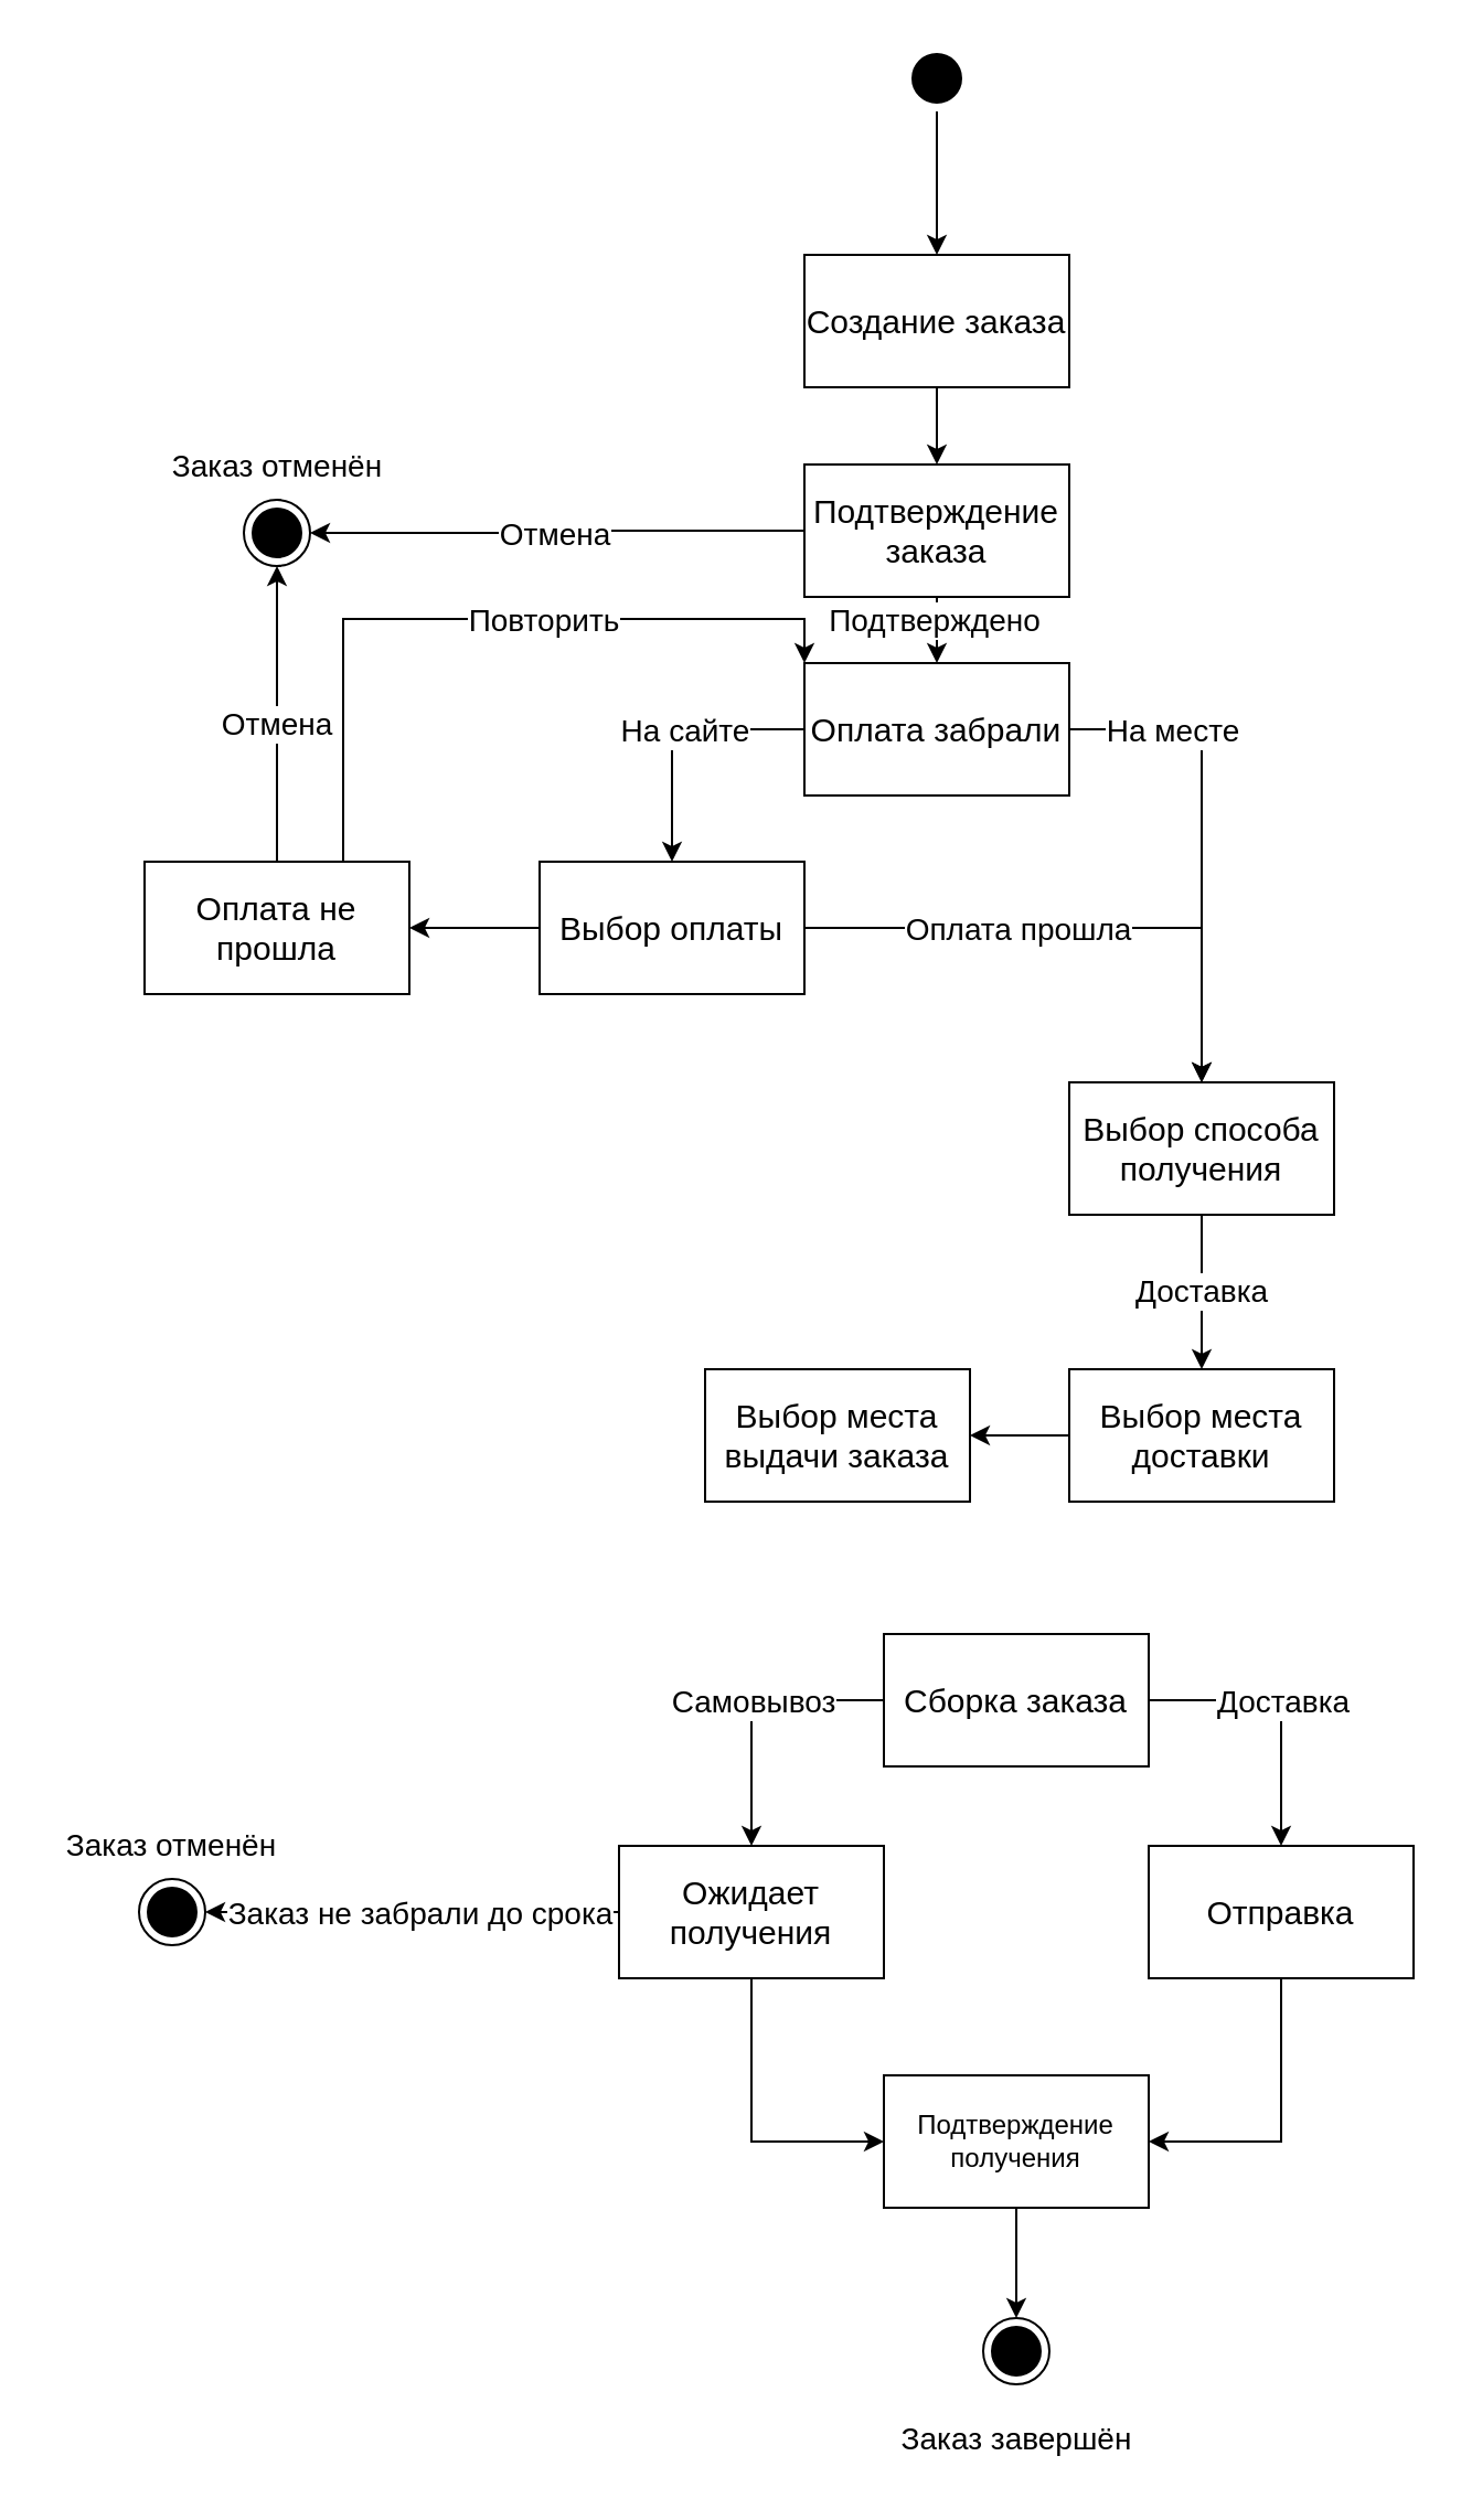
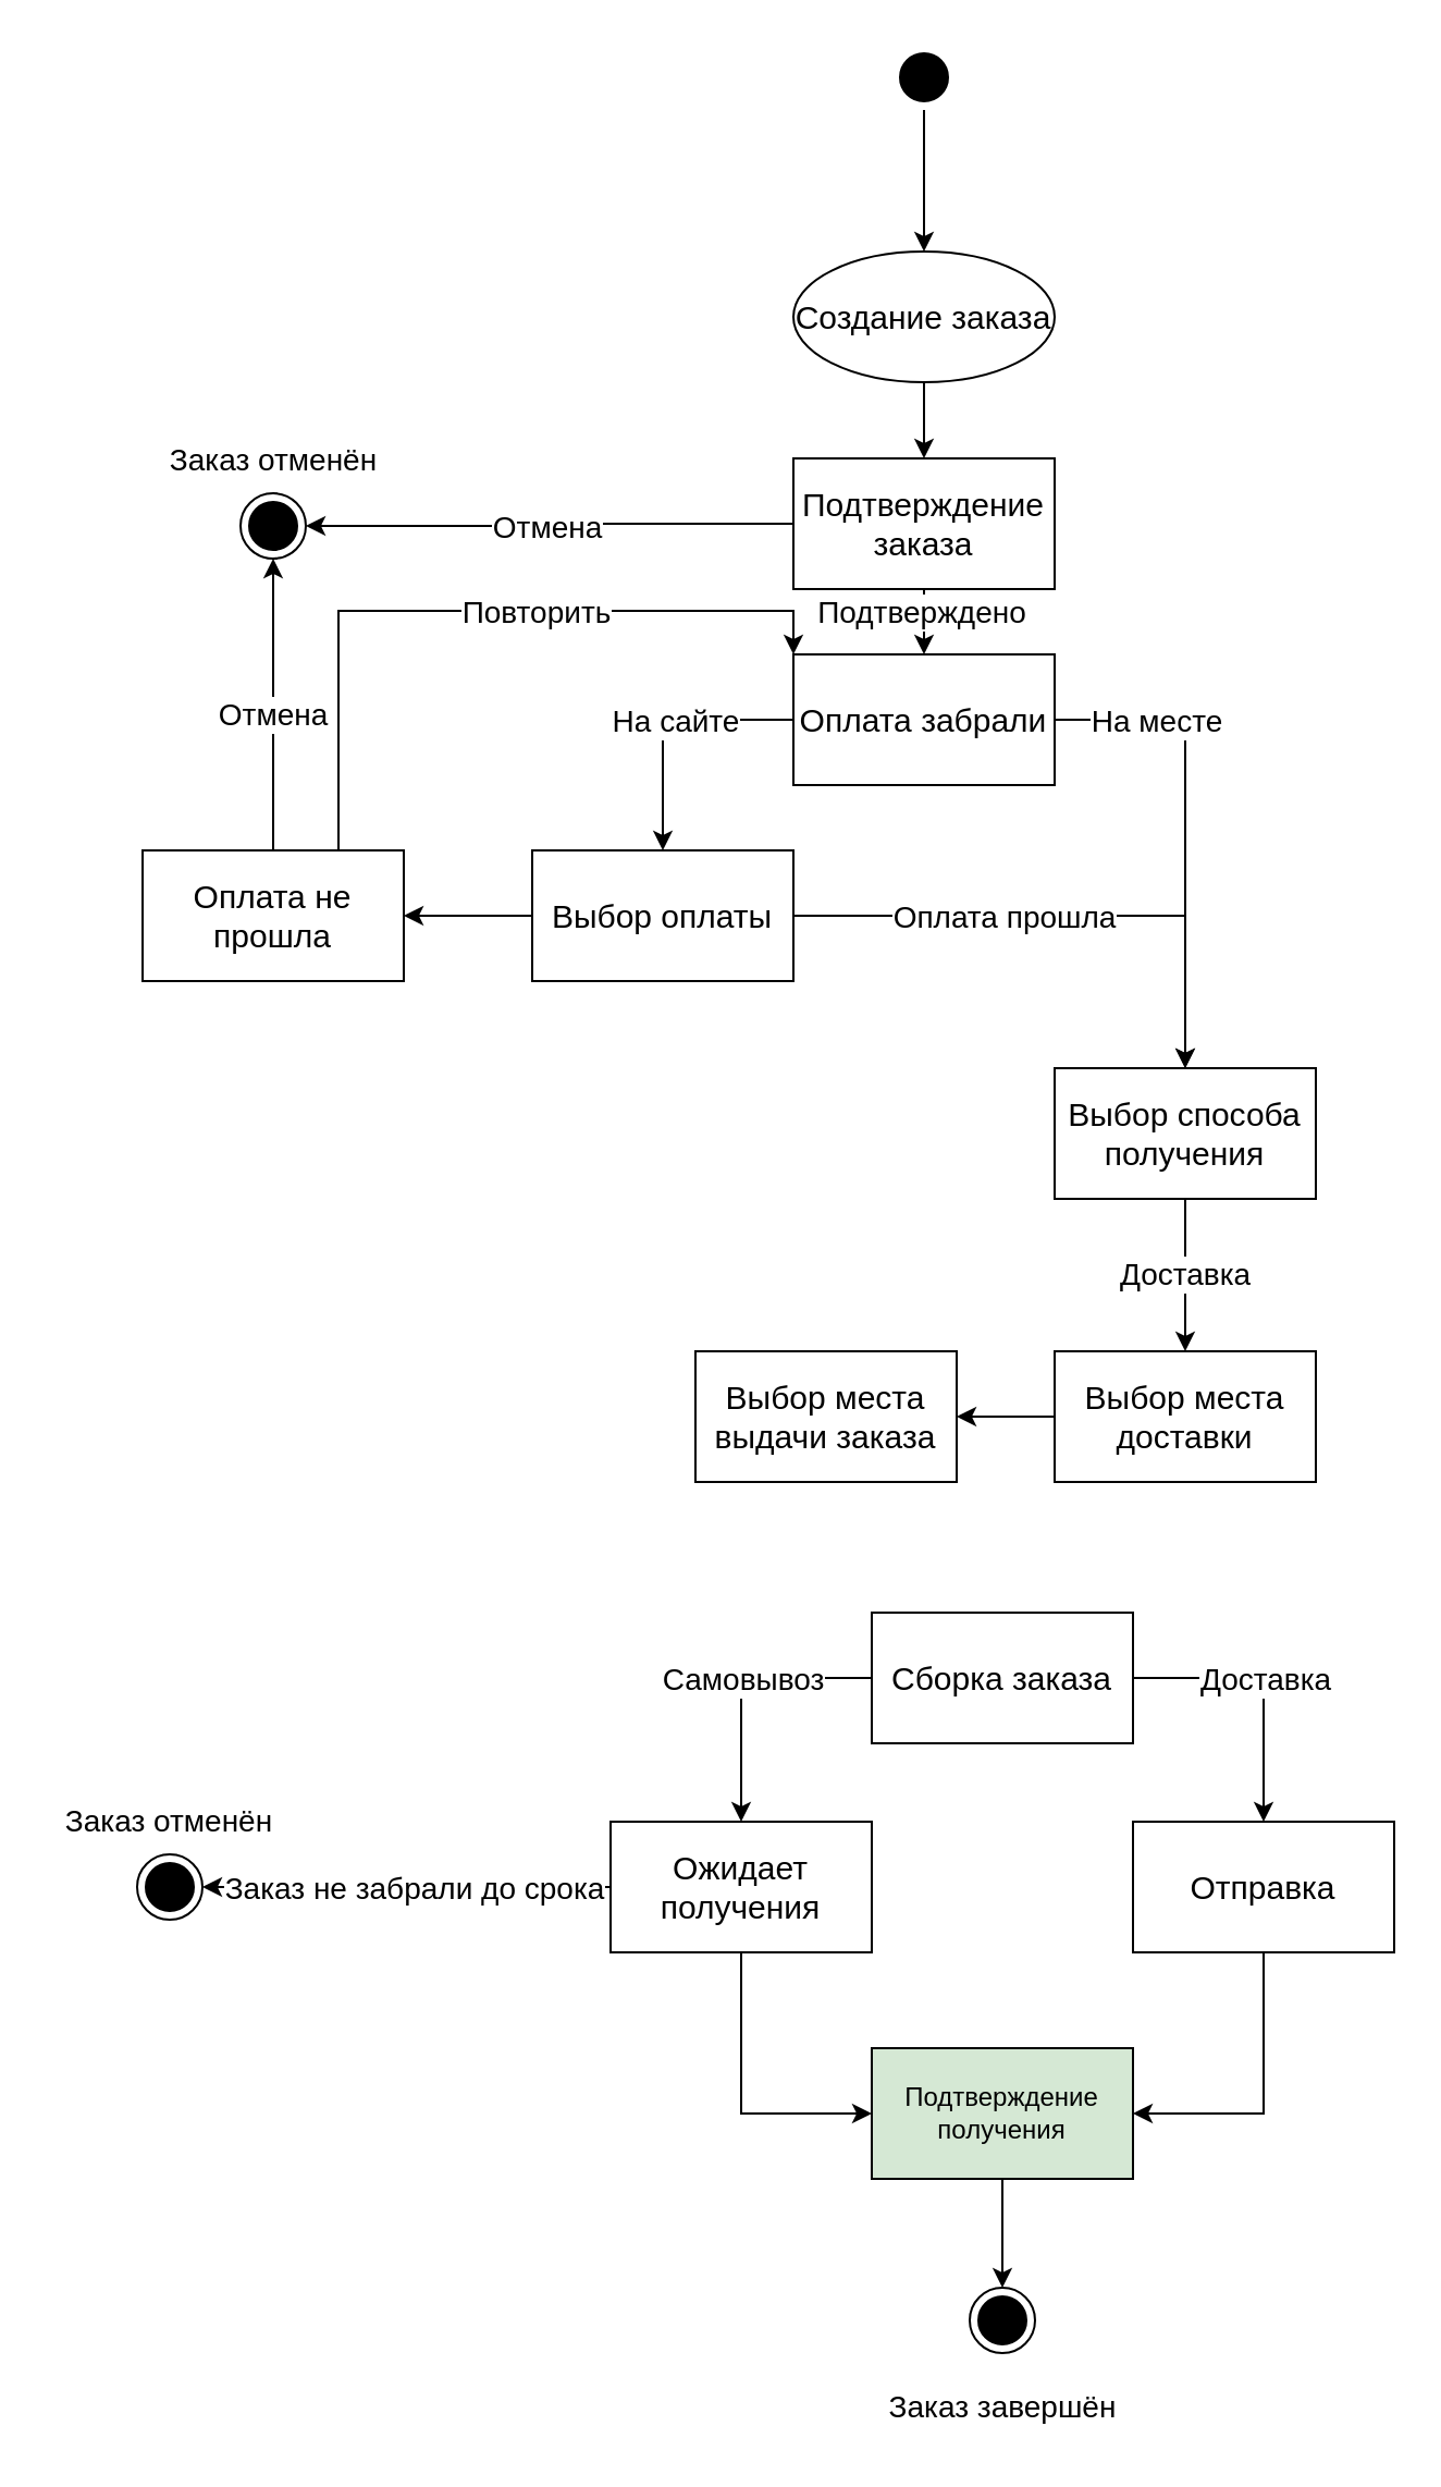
  <mxCell id="0" />
  <mxCell id="1" parent="0" />
  <mxCell id="2" value="" style="edgeStyle=orthogonalEdgeStyle;rounded=0;orthogonalLoop=1;jettySize=auto;html=1;" parent="1" source="3" target="6" edge="1"><mxGeometry relative="1" as="geometry" /></mxCell>
  <mxCell id="3" value="" style="ellipse;html=1;shape=startState;fillColor=#000000;strokeColor=default;" parent="1" vertex="1"><mxGeometry x="409" y="20" width="30" height="30" as="geometry" /></mxCell>
  <mxCell id="4" value="" style="ellipse;html=1;shape=endState;fillColor=#000000;strokeColor=#000000;" parent="1" vertex="1"><mxGeometry x="445" y="1050" width="30" height="30" as="geometry" /></mxCell>
  <mxCell id="5" value="" style="edgeStyle=orthogonalEdgeStyle;rounded=0;orthogonalLoop=1;jettySize=auto;html=1;" parent="1" source="6" target="11" edge="1"><mxGeometry relative="1" as="geometry" /></mxCell>
- <mxCell id="6" value="Создание заказа" style="whiteSpace=wrap;html=1;fillColor=none;fontSize=15;" parent="1" vertex="1"><mxGeometry x="364" y="115" width="120" height="60" as="geometry" /></mxCell>
+ <mxCell id="6" value="Создание заказа" style="ellipse;whiteSpace=wrap;html=1;fillColor=none;fontSize=15;" parent="1" vertex="1"><mxGeometry x="364" y="115" width="120" height="60" as="geometry" /></mxCell>
  <mxCell id="7" style="edgeStyle=orthogonalEdgeStyle;rounded=0;orthogonalLoop=1;jettySize=auto;html=1;entryX=1;entryY=0.5;entryDx=0;entryDy=0;" parent="1" source="11" target="12" edge="1"><mxGeometry relative="1" as="geometry" /></mxCell>
  <mxCell id="8" value="Отмена" style="edgeLabel;html=1;align=center;verticalAlign=middle;resizable=0;points=[];fontSize=14;" parent="7" vertex="1" connectable="0"><mxGeometry x="0.021" y="2" relative="1" as="geometry"><mxPoint y="-2" as="offset" /></mxGeometry></mxCell>
  <mxCell id="9" value="" style="edgeStyle=orthogonalEdgeStyle;rounded=0;orthogonalLoop=1;jettySize=auto;html=1;" parent="1" source="11" target="18" edge="1"><mxGeometry relative="1" as="geometry" /></mxCell>
  <mxCell id="10" value="Подтверждено" style="edgeLabel;html=1;align=center;verticalAlign=middle;resizable=0;points=[];fontSize=14;" parent="9" vertex="1" connectable="0"><mxGeometry x="0.4" y="1" relative="1" as="geometry"><mxPoint x="-3" y="-5" as="offset" /></mxGeometry></mxCell>
  <mxCell id="11" value="Подтверждение заказа" style="whiteSpace=wrap;html=1;fontSize=15;fillColor=none;" parent="1" vertex="1"><mxGeometry x="364" y="210" width="120" height="60" as="geometry" /></mxCell>
  <mxCell id="12" value="" style="ellipse;html=1;shape=endState;fillColor=#000000;strokeColor=#000000;" parent="1" vertex="1"><mxGeometry x="110" y="226" width="30" height="30" as="geometry" /></mxCell>
  <mxCell id="13" value="Заказ отменён" style="text;html=1;align=center;verticalAlign=middle;whiteSpace=wrap;rounded=0;fontSize=14;" parent="1" vertex="1"><mxGeometry x="67.5" y="196" width="115" height="30" as="geometry" /></mxCell>
  <mxCell id="14" value="" style="edgeStyle=orthogonalEdgeStyle;rounded=0;orthogonalLoop=1;jettySize=auto;html=1;" parent="1" source="18" target="22" edge="1"><mxGeometry relative="1" as="geometry"><Array as="points"><mxPoint x="304" y="330" /></Array></mxGeometry></mxCell>
  <mxCell id="15" value="На сайте" style="edgeLabel;html=1;align=center;verticalAlign=middle;resizable=0;points=[];fontSize=14;" parent="14" vertex="1" connectable="0"><mxGeometry x="-0.083" y="4" relative="1" as="geometry"><mxPoint y="-4" as="offset" /></mxGeometry></mxCell>
  <mxCell id="16" style="edgeStyle=orthogonalEdgeStyle;rounded=0;orthogonalLoop=1;jettySize=auto;html=1;entryX=0.5;entryY=0;entryDx=0;entryDy=0;" parent="1" source="18" target="25" edge="1"><mxGeometry relative="1" as="geometry"><Array as="points"><mxPoint x="544" y="330" /></Array></mxGeometry></mxCell>
  <mxCell id="17" value="На месте" style="edgeLabel;html=1;align=center;verticalAlign=middle;resizable=0;points=[];fontSize=14;" parent="16" vertex="1" connectable="0"><mxGeometry x="-0.633" y="3" relative="1" as="geometry"><mxPoint x="6" y="3" as="offset" /></mxGeometry></mxCell>
  <mxCell id="18" value="Оплата забрали" style="whiteSpace=wrap;html=1;fontSize=15;fillColor=none;" parent="1" vertex="1"><mxGeometry x="364" y="300" width="120" height="60" as="geometry" /></mxCell>
  <mxCell id="19" value="" style="edgeStyle=orthogonalEdgeStyle;rounded=0;orthogonalLoop=1;jettySize=auto;html=1;" parent="1" source="22" target="30" edge="1"><mxGeometry relative="1" as="geometry" /></mxCell>
  <mxCell id="20" style="edgeStyle=orthogonalEdgeStyle;rounded=0;orthogonalLoop=1;jettySize=auto;html=1;entryX=0.5;entryY=0;entryDx=0;entryDy=0;" parent="1" source="22" target="25" edge="1"><mxGeometry relative="1" as="geometry" /></mxCell>
  <mxCell id="21" value="Оплата прошла" style="edgeLabel;html=1;align=center;verticalAlign=middle;resizable=0;points=[];fontSize=14;" parent="20" vertex="1" connectable="0"><mxGeometry x="-0.112" y="1" relative="1" as="geometry"><mxPoint x="-15" y="1" as="offset" /></mxGeometry></mxCell>
  <mxCell id="22" value="Выбор оплаты" style="whiteSpace=wrap;html=1;fontSize=15;fillColor=none;" parent="1" vertex="1"><mxGeometry x="244" y="390" width="120" height="60" as="geometry" /></mxCell>
  <mxCell id="23" value="" style="edgeStyle=orthogonalEdgeStyle;rounded=0;orthogonalLoop=1;jettySize=auto;html=1;" parent="1" source="25" target="33" edge="1"><mxGeometry relative="1" as="geometry" /></mxCell>
  <mxCell id="24" value="Доставка" style="edgeLabel;html=1;align=center;verticalAlign=middle;resizable=0;points=[];fontSize=14;" parent="23" vertex="1" connectable="0"><mxGeometry x="-0.029" y="2" relative="1" as="geometry"><mxPoint x="-3" as="offset" /></mxGeometry></mxCell>
  <mxCell id="25" value="Выбор способа получения" style="whiteSpace=wrap;html=1;fontSize=15;fillColor=none;" parent="1" vertex="1"><mxGeometry x="484" y="490" width="120" height="60" as="geometry" /></mxCell>
  <mxCell id="26" style="edgeStyle=orthogonalEdgeStyle;rounded=0;orthogonalLoop=1;jettySize=auto;html=1;entryX=0.5;entryY=1;entryDx=0;entryDy=0;" parent="1" source="30" target="12" edge="1"><mxGeometry relative="1" as="geometry" /></mxCell>
  <mxCell id="27" value="Отмена" style="edgeLabel;html=1;align=center;verticalAlign=middle;resizable=0;points=[];fontSize=14;" parent="26" vertex="1" connectable="0"><mxGeometry x="-0.06" y="1" relative="1" as="geometry"><mxPoint as="offset" /></mxGeometry></mxCell>
  <mxCell id="28" style="edgeStyle=orthogonalEdgeStyle;rounded=0;orthogonalLoop=1;jettySize=auto;html=1;exitX=0.75;exitY=0;exitDx=0;exitDy=0;entryX=0;entryY=0;entryDx=0;entryDy=0;" parent="1" source="30" target="18" edge="1"><mxGeometry relative="1" as="geometry" /></mxCell>
  <mxCell id="29" value="Повторить" style="edgeLabel;html=1;align=center;verticalAlign=middle;resizable=0;points=[];fontSize=14;" parent="28" vertex="1" connectable="0"><mxGeometry x="0.18" relative="1" as="geometry"><mxPoint as="offset" /></mxGeometry></mxCell>
  <mxCell id="30" value="Оплата не прошла" style="whiteSpace=wrap;html=1;fontSize=15;fillColor=none;" parent="1" vertex="1"><mxGeometry x="65" y="390" width="120" height="60" as="geometry" /></mxCell>
  <mxCell id="31" value="Выбор места выдачи заказа" style="whiteSpace=wrap;html=1;fontSize=15;fillColor=none;" parent="1" vertex="1"><mxGeometry x="319" y="620" width="120" height="60" as="geometry" /></mxCell>
  <mxCell id="32" style="edgeStyle=orthogonalEdgeStyle;rounded=0;orthogonalLoop=1;jettySize=auto;html=1;" parent="1" source="33" target="31" edge="1"><mxGeometry relative="1" as="geometry" /></mxCell>
  <mxCell id="33" value="Выбор места доставки" style="whiteSpace=wrap;html=1;fontSize=15;fillColor=none;" parent="1" vertex="1"><mxGeometry x="484" y="620" width="120" height="60" as="geometry" /></mxCell>
  <mxCell id="34" style="edgeStyle=orthogonalEdgeStyle;rounded=0;orthogonalLoop=1;jettySize=auto;html=1;entryX=0.5;entryY=0;entryDx=0;entryDy=0;" parent="1" source="38" target="44" edge="1"><mxGeometry relative="1" as="geometry"><Array as="points"><mxPoint x="340" y="770" /></Array></mxGeometry></mxCell>
  <mxCell id="35" value="Самовывоз" style="edgeLabel;html=1;align=center;verticalAlign=middle;resizable=0;points=[];fontSize=14;" parent="34" vertex="1" connectable="0"><mxGeometry x="-0.045" relative="1" as="geometry"><mxPoint as="offset" /></mxGeometry></mxCell>
  <mxCell id="36" style="edgeStyle=orthogonalEdgeStyle;rounded=0;orthogonalLoop=1;jettySize=auto;html=1;entryX=0.5;entryY=0;entryDx=0;entryDy=0;" parent="1" source="38" target="40" edge="1"><mxGeometry relative="1" as="geometry"><Array as="points"><mxPoint x="580" y="770" /></Array></mxGeometry></mxCell>
  <mxCell id="37" value="Доставка" style="edgeLabel;html=1;align=center;verticalAlign=middle;resizable=0;points=[];fontSize=14;" parent="36" vertex="1" connectable="0"><mxGeometry x="-0.048" y="-1" relative="1" as="geometry"><mxPoint x="1" as="offset" /></mxGeometry></mxCell>
  <mxCell id="38" value="Сборка заказа" style="whiteSpace=wrap;html=1;fontSize=15;fillColor=none;" parent="1" vertex="1"><mxGeometry x="400" y="740" width="120" height="60" as="geometry" /></mxCell>
  <mxCell id="39" style="edgeStyle=orthogonalEdgeStyle;rounded=0;orthogonalLoop=1;jettySize=auto;html=1;entryX=1;entryY=0.5;entryDx=0;entryDy=0;" edge="1" parent="1" source="40" target="48"><mxGeometry relative="1" as="geometry" /></mxCell>
  <mxCell id="40" value="Отправка" style="whiteSpace=wrap;html=1;fontSize=15;fillColor=none;" parent="1" vertex="1"><mxGeometry x="520" y="836" width="120" height="60" as="geometry" /></mxCell>
  <mxCell id="41" value="" style="edgeStyle=orthogonalEdgeStyle;rounded=0;orthogonalLoop=1;jettySize=auto;html=1;entryX=1;entryY=0.5;entryDx=0;entryDy=0;" parent="1" source="44" target="45" edge="1"><mxGeometry relative="1" as="geometry"><mxPoint x="200" y="866" as="targetPoint" /></mxGeometry></mxCell>
  <mxCell id="42" value="Заказ не забрали до срока" style="edgeLabel;html=1;align=center;verticalAlign=middle;resizable=0;points=[];spacingLeft=0;fontSize=14;" vertex="1" connectable="0" parent="41"><mxGeometry x="0.031" relative="1" as="geometry"><mxPoint x="6" as="offset" /></mxGeometry></mxCell>
  <mxCell id="43" style="edgeStyle=orthogonalEdgeStyle;rounded=0;orthogonalLoop=1;jettySize=auto;html=1;entryX=0;entryY=0.5;entryDx=0;entryDy=0;" edge="1" parent="1" source="44" target="48"><mxGeometry relative="1" as="geometry" /></mxCell>
  <mxCell id="44" value="Ожидает получения" style="whiteSpace=wrap;html=1;fontSize=15;fillColor=none;" parent="1" vertex="1"><mxGeometry x="280" y="836" width="120" height="60" as="geometry" /></mxCell>
  <mxCell id="45" value="" style="ellipse;html=1;shape=endState;fillColor=#000000;strokeColor=#000000;" parent="1" vertex="1"><mxGeometry x="62.5" y="851" width="30" height="30" as="geometry" /></mxCell>
  <mxCell id="46" value="Заказ отменён" style="text;html=1;align=center;verticalAlign=middle;whiteSpace=wrap;rounded=0;fontSize=14;" parent="1" vertex="1"><mxGeometry x="20" y="821" width="115" height="30" as="geometry" /></mxCell>
  <mxCell id="47" style="edgeStyle=orthogonalEdgeStyle;rounded=0;orthogonalLoop=1;jettySize=auto;html=1;entryX=0.5;entryY=0;entryDx=0;entryDy=0;" edge="1" parent="1" source="48" target="4"><mxGeometry relative="1" as="geometry" /></mxCell>
- <mxCell id="48" value="Подтверждение получения" style="rounded=0;whiteSpace=wrap;html=1;" vertex="1" parent="1"><mxGeometry x="400" y="940" width="120" height="60" as="geometry" /></mxCell>
+ <mxCell id="48" value="Подтверждение получения" style="rounded=0;whiteSpace=wrap;html=1;fillColor=#d5e8d4;" vertex="1" parent="1"><mxGeometry x="400" y="940" width="120" height="60" as="geometry" /></mxCell>
  <mxCell id="49" value="Заказ завершён" style="text;html=1;align=center;verticalAlign=middle;whiteSpace=wrap;rounded=0;fontSize=14;" vertex="1" parent="1"><mxGeometry x="402.5" y="1090" width="115" height="30" as="geometry" /></mxCell>
